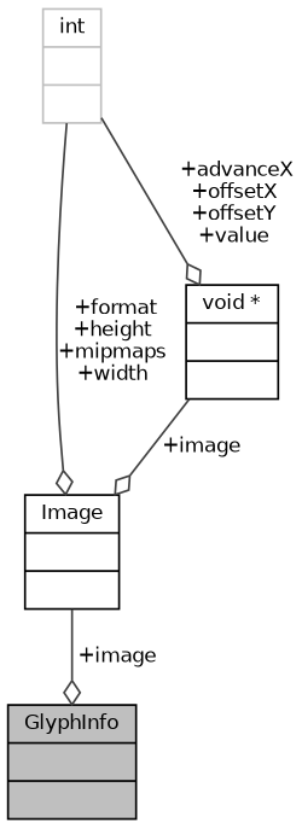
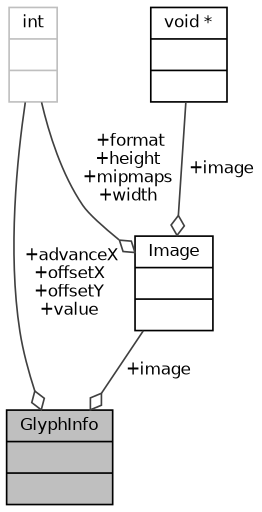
  digraph {
    node [color=black fillcolor=white fontname=Helvetica fontsize=10 shape=record style=filled]
    edge [arrowhead=odiamond color=grey25 fontname=Helvetica fontsize=10 labelfontname=Helvetica labelfontsize=10 style=solid]
    n1 [fillcolor=grey75 fontcolor=black height=0.2 label="{GlyphInfo\n||}" width=0.4]
    n2 [height=0.2 label="{Image\n||}" width=0.4]
    n3 [color=grey75 height=0.2 label="{int\n||}" width=0.4]
    n4 [height=0.2 label="{void *\n||}" width=0.4]
    n2 -> n1 [label=" +image"]
-   n3 -> n4 [label=" +advanceX\n+offsetX\n+offsetY\n+value"]
+   n3 -> n1 [label=" +advanceX\n+offsetX\n+offsetY\n+value"]
    n3 -> n2 [label=" +format\n+height\n+mipmaps\n+width"]
    n4 -> n2 [label=" +image"]
  }
